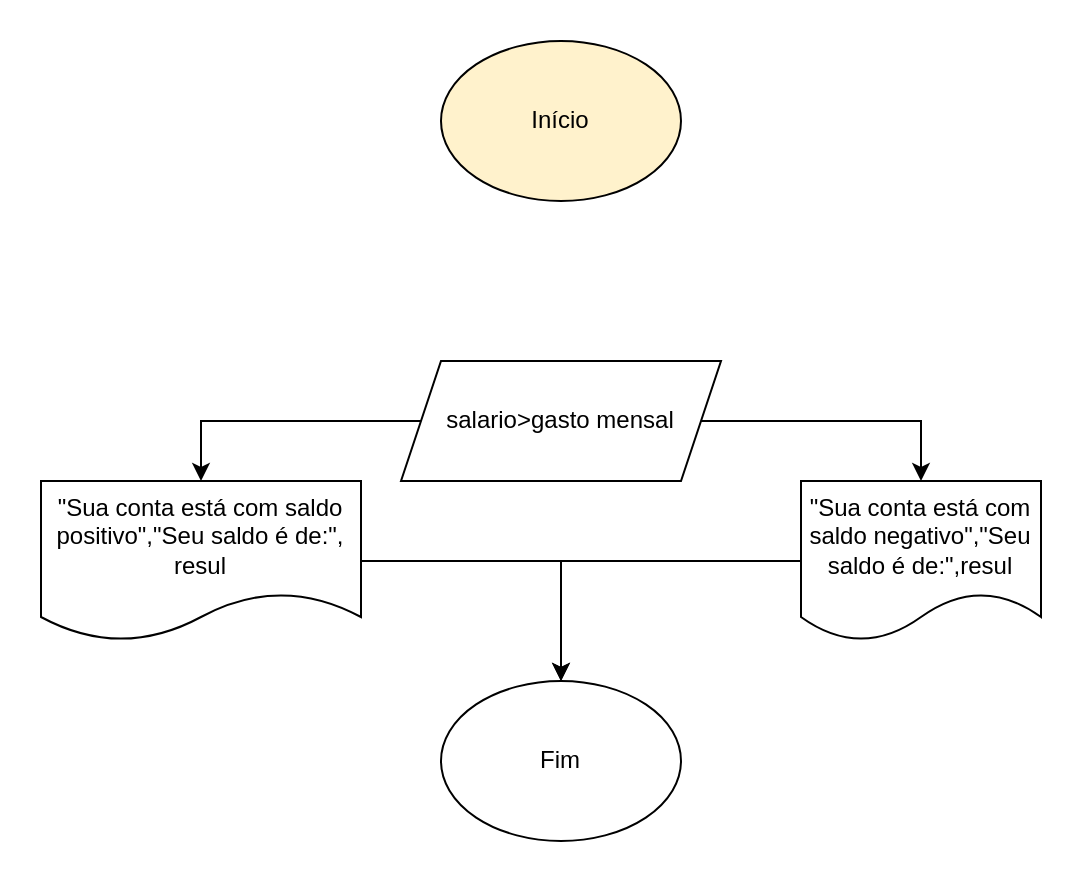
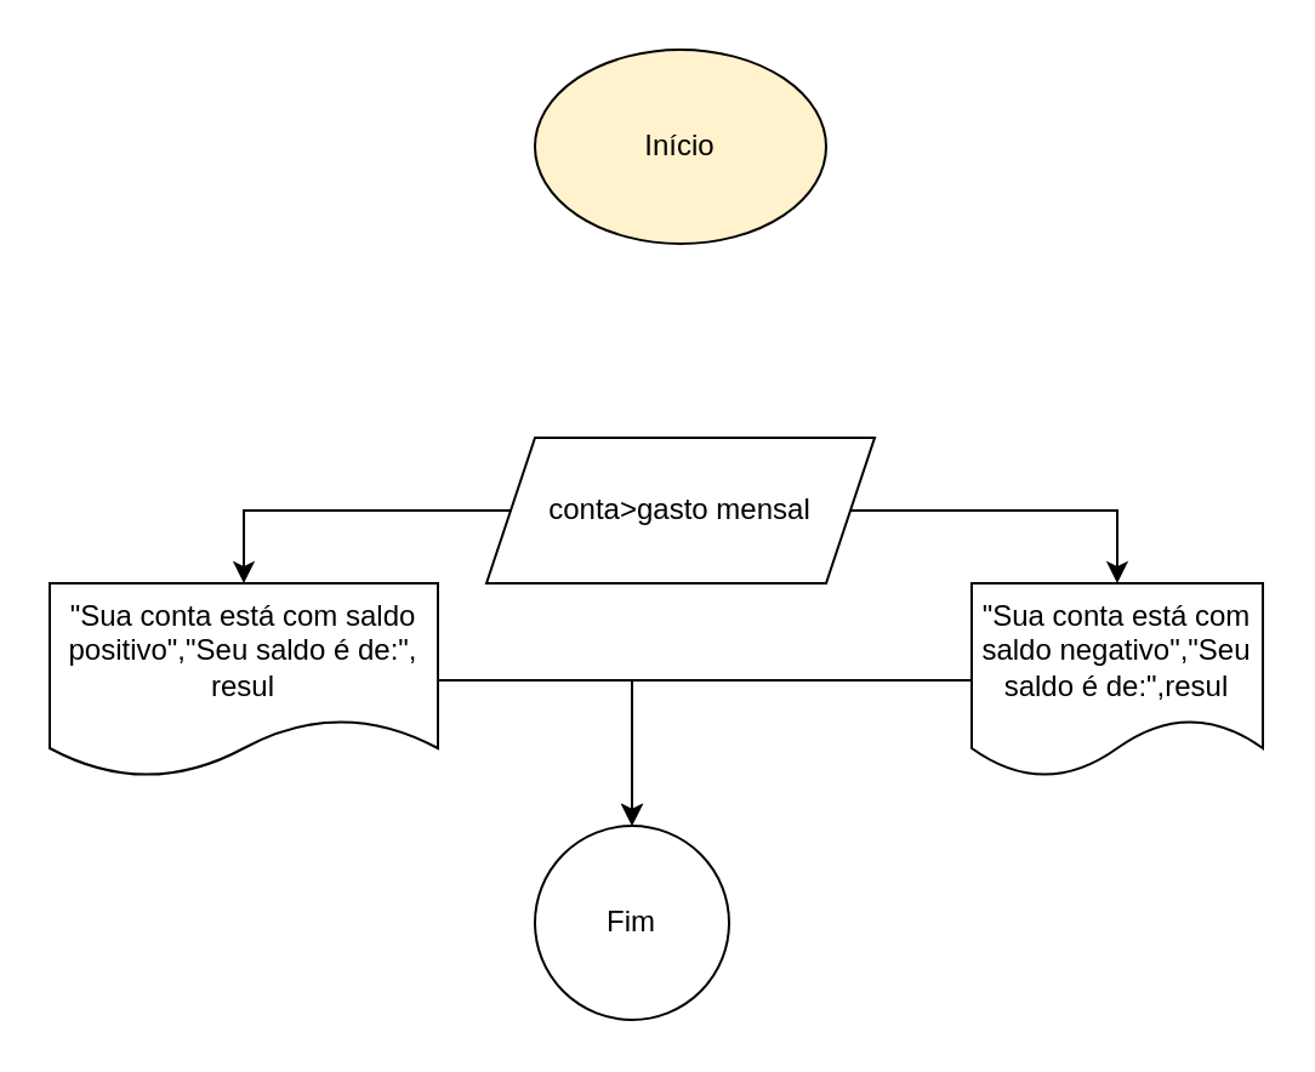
  <mxCell id="0" />
  <mxCell id="1" parent="0" />
  <mxCell id="2" value="Início" style="ellipse;whiteSpace=wrap;html=1;fillColor=#fff2cc;" vertex="1" parent="1"><mxGeometry x="220" y="20" width="120" height="80" as="geometry" /></mxCell>
  <mxCell id="3" style="edgeStyle=orthogonalEdgeStyle;rounded=0;orthogonalLoop=1;jettySize=auto;html=1;entryX=0.5;entryY=0;entryDx=0;entryDy=0;" edge="1" parent="1" source="5" target="7"><mxGeometry relative="1" as="geometry" /></mxCell>
  <mxCell id="4" style="edgeStyle=orthogonalEdgeStyle;rounded=0;orthogonalLoop=1;jettySize=auto;html=1;entryX=0.5;entryY=0;entryDx=0;entryDy=0;" edge="1" parent="1" source="5" target="9"><mxGeometry relative="1" as="geometry" /></mxCell>
- <mxCell id="5" value="salario&amp;gt;gasto mensal" style="shape=parallelogram;perimeter=parallelogramPerimeter;whiteSpace=wrap;html=1;fixedSize=1;" vertex="1" parent="1"><mxGeometry x="200" y="180" width="160" height="60" as="geometry" /></mxCell>
+ <mxCell id="5" value="conta&amp;gt;gasto mensal" style="shape=parallelogram;perimeter=parallelogramPerimeter;whiteSpace=wrap;html=1;fixedSize=1;" vertex="1" parent="1"><mxGeometry x="200" y="180" width="160" height="60" as="geometry" /></mxCell>
  <mxCell id="6" style="edgeStyle=orthogonalEdgeStyle;rounded=0;orthogonalLoop=1;jettySize=auto;html=1;entryX=0.5;entryY=0;entryDx=0;entryDy=0;" edge="1" parent="1" source="7" target="10"><mxGeometry relative="1" as="geometry" /></mxCell>
  <mxCell id="7" value="&quot;Sua conta está com saldo positivo&quot;,&quot;Seu saldo é de:&quot;, resul" style="shape=document;whiteSpace=wrap;html=1;boundedLbl=1;" vertex="1" parent="1"><mxGeometry x="20" y="240" width="160" height="80" as="geometry" /></mxCell>
  <mxCell id="8" style="edgeStyle=orthogonalEdgeStyle;rounded=0;orthogonalLoop=1;jettySize=auto;html=1;entryX=0.5;entryY=0;entryDx=0;entryDy=0;" edge="1" parent="1" source="9" target="10"><mxGeometry relative="1" as="geometry" /></mxCell>
  <mxCell id="9" value="&quot;Sua conta está com saldo negativo&quot;,&quot;Seu saldo é de:&quot;,resul" style="shape=document;whiteSpace=wrap;html=1;boundedLbl=1;" vertex="1" parent="1"><mxGeometry x="400" y="240" width="120" height="80" as="geometry" /></mxCell>
- <mxCell id="10" value="Fim" style="ellipse;whiteSpace=wrap;html=1;" vertex="1" parent="1"><mxGeometry x="220" y="340" width="120" height="80" as="geometry" /></mxCell>
+ <mxCell id="10" value="Fim" style="ellipse;whiteSpace=wrap;html=1;" vertex="1" parent="1"><mxGeometry x="220" y="340" width="80" height="80" as="geometry" /></mxCell>
